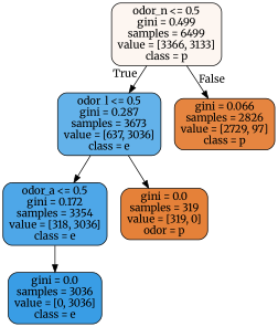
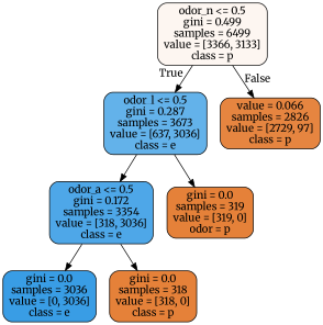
  digraph {
    fontname=Merriweather
    node [color=black fillcolor="#e58139" fontname=Merriweather shape=box style="filled, rounded"]
    edge [fontname=Merriweather]
    n1 [fillcolor="#fdf6f1" label="odor_n <= 0.5\ngini = 0.499\nsamples = 6499\nvalue = [3366, 3133]\nclass = p"]
    n2 [fillcolor="#63b2ea" label="odor_l <= 0.5\ngini = 0.287\nsamples = 3673\nvalue = [637, 3036]\nclass = e"]
-   n3 [fillcolor="#e68540" label="gini = 0.066\nsamples = 2826\nvalue = [2729, 97]\nclass = p"]
+   n3 [fillcolor="#e68540" label="value = 0.066\nsamples = 2826\nvalue = [2729, 97]\nclass = p"]
    n4 [fillcolor="#4ea7e8" label="odor_a <= 0.5\ngini = 0.172\nsamples = 3354\nvalue = [318, 3036]\nclass = e"]
    n5 [label="gini = 0.0\nsamples = 319\nvalue = [319, 0]\nodor = p"]
    n6 [fillcolor="#399de5" label="gini = 0.0\nsamples = 3036\nvalue = [0, 3036]\nclass = e"]
+   n7 [label="gini = 0.0\nsamples = 318\nvalue = [318, 0]\nclass = p"]
    n1 -> n2 [headlabel=True labelangle=45 labeldistance=2.5]
    n1 -> n3 [headlabel=False labelangle=-45 labeldistance=2.5]
    n2 -> n4
    n2 -> n5
    n4 -> n6
+   n4 -> n7
  }
